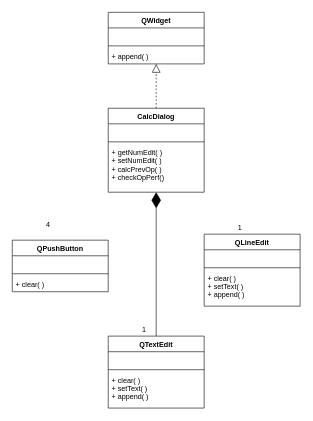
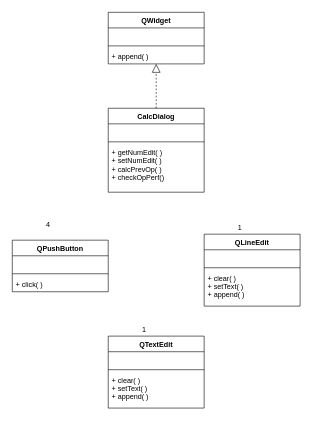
  <mxCell id="0" />
  <mxCell id="1" parent="0" />
  <mxCell id="2" value="QWidget" style="swimlane;fontStyle=1;align=center;verticalAlign=top;childLayout=stackLayout;horizontal=1;startSize=26;horizontalStack=0;resizeParent=1;resizeParentMax=0;resizeLast=0;collapsible=1;marginBottom=0;" parent="1" vertex="1"><mxGeometry x="180" y="20" width="160" height="86" as="geometry" /></mxCell>
  <mxCell id="3" value=" " style="text;strokeColor=none;fillColor=none;align=left;verticalAlign=top;spacingLeft=4;spacingRight=4;overflow=hidden;rotatable=0;points=[[0,0.5],[1,0.5]];portConstraint=eastwest;" parent="2" vertex="1"><mxGeometry y="26" width="160" height="26" as="geometry" /></mxCell>
  <mxCell id="4" value="" style="line;strokeWidth=1;fillColor=none;align=left;verticalAlign=middle;spacingTop=-1;spacingLeft=3;spacingRight=3;rotatable=0;labelPosition=right;points=[];portConstraint=eastwest;" parent="2" vertex="1"><mxGeometry y="52" width="160" height="8" as="geometry" /></mxCell>
  <mxCell id="5" value="+ append( )" style="text;strokeColor=none;fillColor=none;align=left;verticalAlign=top;spacingLeft=4;spacingRight=4;overflow=hidden;rotatable=0;points=[[0,0.5],[1,0.5]];portConstraint=eastwest;" parent="2" vertex="1"><mxGeometry y="60" width="160" height="26" as="geometry" /></mxCell>
  <mxCell id="6" value="CalcDialog" style="swimlane;fontStyle=1;align=center;verticalAlign=top;childLayout=stackLayout;horizontal=1;startSize=26;horizontalStack=0;resizeParent=1;resizeParentMax=0;resizeLast=0;collapsible=1;marginBottom=0;" parent="1" vertex="1"><mxGeometry x="180" y="180" width="160" height="140" as="geometry" /></mxCell>
  <mxCell id="7" value=" " style="text;strokeColor=none;fillColor=none;align=left;verticalAlign=top;spacingLeft=4;spacingRight=4;overflow=hidden;rotatable=0;points=[[0,0.5],[1,0.5]];portConstraint=eastwest;" parent="6" vertex="1"><mxGeometry y="26" width="160" height="26" as="geometry" /></mxCell>
  <mxCell id="8" value="" style="line;strokeWidth=1;fillColor=none;align=left;verticalAlign=middle;spacingTop=-1;spacingLeft=3;spacingRight=3;rotatable=0;labelPosition=right;points=[];portConstraint=eastwest;" parent="6" vertex="1"><mxGeometry y="52" width="160" height="8" as="geometry" /></mxCell>
  <mxCell id="9" value="+ getNumEdit( )&#10;+ setNumEdit( )&#10;+ calcPrevOp( )&#10;+ checkOpPerf()" style="text;strokeColor=none;fillColor=none;align=left;verticalAlign=top;spacingLeft=4;spacingRight=4;overflow=hidden;rotatable=0;points=[[0,0.5],[1,0.5]];portConstraint=eastwest;" parent="6" vertex="1"><mxGeometry y="60" width="160" height="80" as="geometry" /></mxCell>
  <mxCell id="10" value="QLineEdit" style="swimlane;fontStyle=1;align=center;verticalAlign=top;childLayout=stackLayout;horizontal=1;startSize=26;horizontalStack=0;resizeParent=1;resizeParentMax=0;resizeLast=0;collapsible=1;marginBottom=0;" parent="1" vertex="1"><mxGeometry x="340" y="390" width="160" height="120" as="geometry" /></mxCell>
  <mxCell id="11" value=" " style="text;strokeColor=none;fillColor=none;align=left;verticalAlign=top;spacingLeft=4;spacingRight=4;overflow=hidden;rotatable=0;points=[[0,0.5],[1,0.5]];portConstraint=eastwest;" parent="10" vertex="1"><mxGeometry y="26" width="160" height="26" as="geometry" /></mxCell>
  <mxCell id="12" value="" style="line;strokeWidth=1;fillColor=none;align=left;verticalAlign=middle;spacingTop=-1;spacingLeft=3;spacingRight=3;rotatable=0;labelPosition=right;points=[];portConstraint=eastwest;" parent="10" vertex="1"><mxGeometry y="52" width="160" height="8" as="geometry" /></mxCell>
  <mxCell id="13" value="+ clear( )&#10;+ setText( )&#10;+ append( )" style="text;strokeColor=none;fillColor=none;align=left;verticalAlign=top;spacingLeft=4;spacingRight=4;overflow=hidden;rotatable=0;points=[[0,0.5],[1,0.5]];portConstraint=eastwest;" parent="10" vertex="1"><mxGeometry y="60" width="160" height="60" as="geometry" /></mxCell>
  <mxCell id="14" value="QPushButton" style="swimlane;fontStyle=1;align=center;verticalAlign=top;childLayout=stackLayout;horizontal=1;startSize=26;horizontalStack=0;resizeParent=1;resizeParentMax=0;resizeLast=0;collapsible=1;marginBottom=0;" parent="1" vertex="1"><mxGeometry x="20" y="400" width="160" height="86" as="geometry" /></mxCell>
  <mxCell id="15" value=" " style="text;strokeColor=none;fillColor=none;align=left;verticalAlign=top;spacingLeft=4;spacingRight=4;overflow=hidden;rotatable=0;points=[[0,0.5],[1,0.5]];portConstraint=eastwest;" parent="14" vertex="1"><mxGeometry y="26" width="160" height="26" as="geometry" /></mxCell>
  <mxCell id="16" value="" style="line;strokeWidth=1;fillColor=none;align=left;verticalAlign=middle;spacingTop=-1;spacingLeft=3;spacingRight=3;rotatable=0;labelPosition=right;points=[];portConstraint=eastwest;" parent="14" vertex="1"><mxGeometry y="52" width="160" height="8" as="geometry" /></mxCell>
- <mxCell id="17" value="+ clear( )" style="text;strokeColor=none;fillColor=none;align=left;verticalAlign=top;spacingLeft=4;spacingRight=4;overflow=hidden;rotatable=0;points=[[0,0.5],[1,0.5]];portConstraint=eastwest;" parent="14" vertex="1"><mxGeometry y="60" width="160" height="26" as="geometry" /></mxCell>
+ <mxCell id="17" value="+ click( )" style="text;strokeColor=none;fillColor=none;align=left;verticalAlign=top;spacingLeft=4;spacingRight=4;overflow=hidden;rotatable=0;points=[[0,0.5],[1,0.5]];portConstraint=eastwest;" parent="14" vertex="1"><mxGeometry y="60" width="160" height="26" as="geometry" /></mxCell>
  <mxCell id="18" value="" style="endArrow=block;endFill=0;endSize=12;html=1;edgeStyle=orthogonalEdgeStyle;dashed=1;" parent="1" source="6" target="2" edge="1"><mxGeometry width="160" relative="1" as="geometry"><mxPoint x="50" y="480" as="sourcePoint" /><mxPoint x="210" y="480" as="targetPoint" /></mxGeometry></mxCell>
  <mxCell id="19" value="1" style="text;html=1;strokeColor=none;fillColor=none;align=center;verticalAlign=middle;whiteSpace=wrap;rounded=0;" parent="1" vertex="1"><mxGeometry x="380" y="370" width="40" height="20" as="geometry" /></mxCell>
  <mxCell id="20" value="QTextEdit" style="swimlane;fontStyle=1;align=center;verticalAlign=top;childLayout=stackLayout;horizontal=1;startSize=26;horizontalStack=0;resizeParent=1;resizeParentMax=0;resizeLast=0;collapsible=1;marginBottom=0;" parent="1" vertex="1"><mxGeometry x="180" y="560" width="160" height="120" as="geometry" /></mxCell>
  <mxCell id="21" value=" " style="text;strokeColor=none;fillColor=none;align=left;verticalAlign=top;spacingLeft=4;spacingRight=4;overflow=hidden;rotatable=0;points=[[0,0.5],[1,0.5]];portConstraint=eastwest;" parent="20" vertex="1"><mxGeometry y="26" width="160" height="26" as="geometry" /></mxCell>
  <mxCell id="22" value="" style="line;strokeWidth=1;fillColor=none;align=left;verticalAlign=middle;spacingTop=-1;spacingLeft=3;spacingRight=3;rotatable=0;labelPosition=right;points=[];portConstraint=eastwest;" parent="20" vertex="1"><mxGeometry y="52" width="160" height="8" as="geometry" /></mxCell>
  <mxCell id="23" value="+ clear( )&#10;+ setText( )&#10;+ append( )" style="text;strokeColor=none;fillColor=none;align=left;verticalAlign=top;spacingLeft=4;spacingRight=4;overflow=hidden;rotatable=0;points=[[0,0.5],[1,0.5]];portConstraint=eastwest;" parent="20" vertex="1"><mxGeometry y="60" width="160" height="60" as="geometry" /></mxCell>
- <mxCell id="24" value="" style="endArrow=diamondThin;endFill=1;endSize=24;html=1;" parent="1" source="20" target="6" edge="1"><mxGeometry width="160" relative="1" as="geometry"><mxPoint x="20" y="670" as="sourcePoint" /><mxPoint x="180" y="670" as="targetPoint" /></mxGeometry></mxCell>
  <mxCell id="25" value="1" style="text;html=1;strokeColor=none;fillColor=none;align=center;verticalAlign=middle;whiteSpace=wrap;rounded=0;" parent="1" vertex="1"><mxGeometry x="220" y="540" width="40" height="20" as="geometry" /></mxCell>
  <mxCell id="26" value="4" style="text;html=1;strokeColor=none;fillColor=none;align=center;verticalAlign=middle;whiteSpace=wrap;rounded=0;" vertex="1" parent="1"><mxGeometry x="60" y="365" width="40" height="20" as="geometry" /></mxCell>
